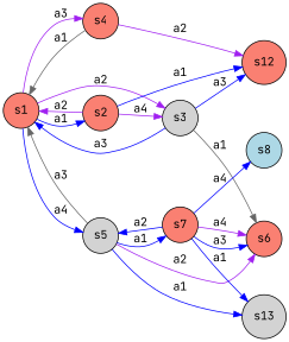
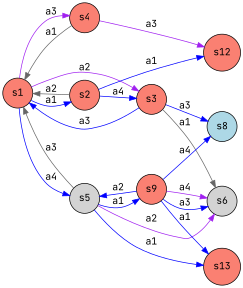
  digraph {
    fontname="JetBrains Mono"
    rankdir=LR
    node [fillcolor=salmon fontname="JetBrains Mono" shape=circle style=filled]
    edge [color=blue fontname="JetBrains Mono"]
    s1
    s2
-   s3 [fillcolor=lightgrey]
+   s3
    s4
    s5 [fillcolor=lightgrey]
    s12
-   s6
-   s13 [fillcolor=lightgrey]
-   s7
+   s6 [fillcolor=lightgrey]
+   s13
+   s7 [label=s9]
    s8 [fillcolor=lightblue]
    s1 -> s2 [label=a1]
    s1 -> s3 [color=purple label=a2]
    s1 -> s4 [color=purple label=a3]
    s1 -> s5 [label=a4]
-   s2 -> s1 [color=purple label=a2]
-   s2 -> s3 [color=purple label=a4]
+   s2 -> s1 [color=gray40 label=a2]
+   s2 -> s3 [label=a4]
    s2 -> s12 [label=a1]
    s3 -> s1 [label=a3]
-   s3 -> s12 [label=a3]
+   s3 -> s8 [label=a3]
    s3 -> s6 [color=gray40 label=a1]
    s4 -> s1 [color=gray40 label=a1]
-   s4 -> s12 [color=purple label=a2]
+   s4 -> s12 [color=purple label=a3]
    s5 -> s1 [color=gray40 label=a3]
    s5 -> s6 [color=purple label=a2]
    s5 -> s13 [label=a1]
    s5 -> s7 [label=a1]
    s7 -> s5 [label=a2]
    s7 -> s6 [color=purple label=a4]
    s7 -> s6 [label=a3]
    s7 -> s13 [label=a1]
    s7 -> s8 [label=a4]
  }
